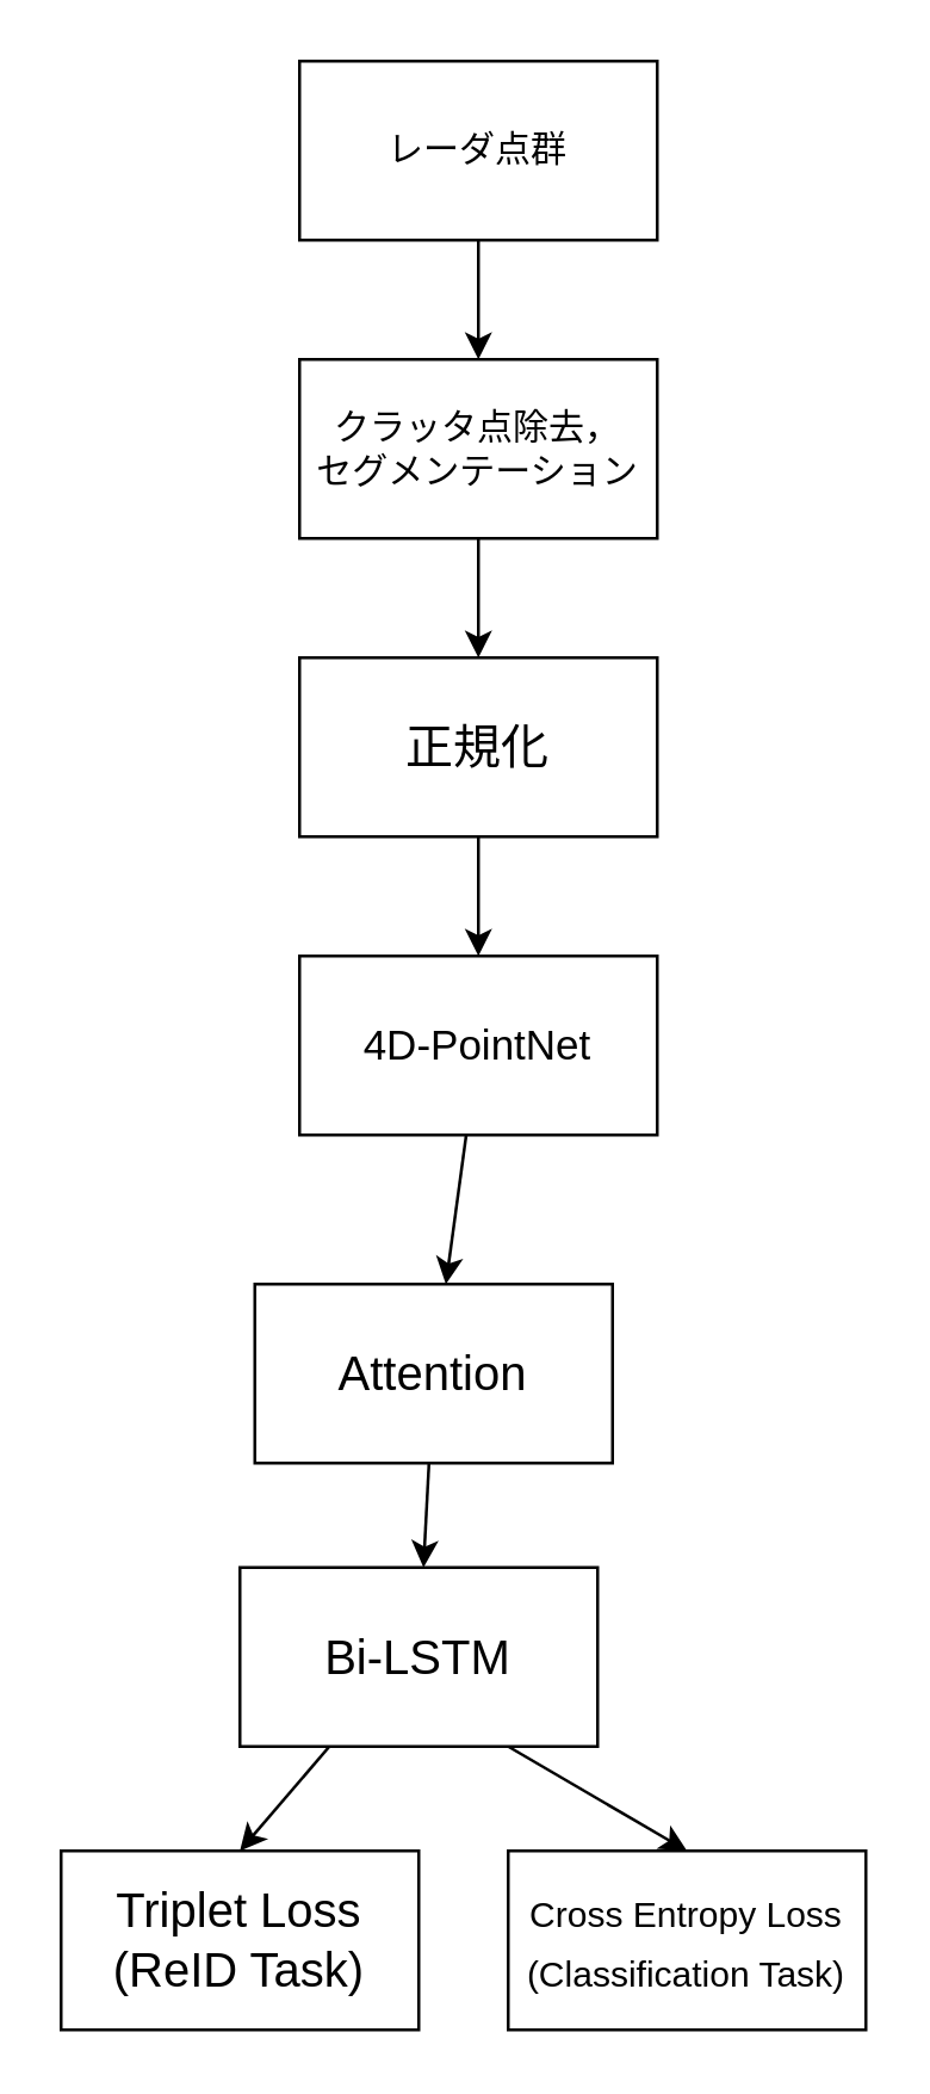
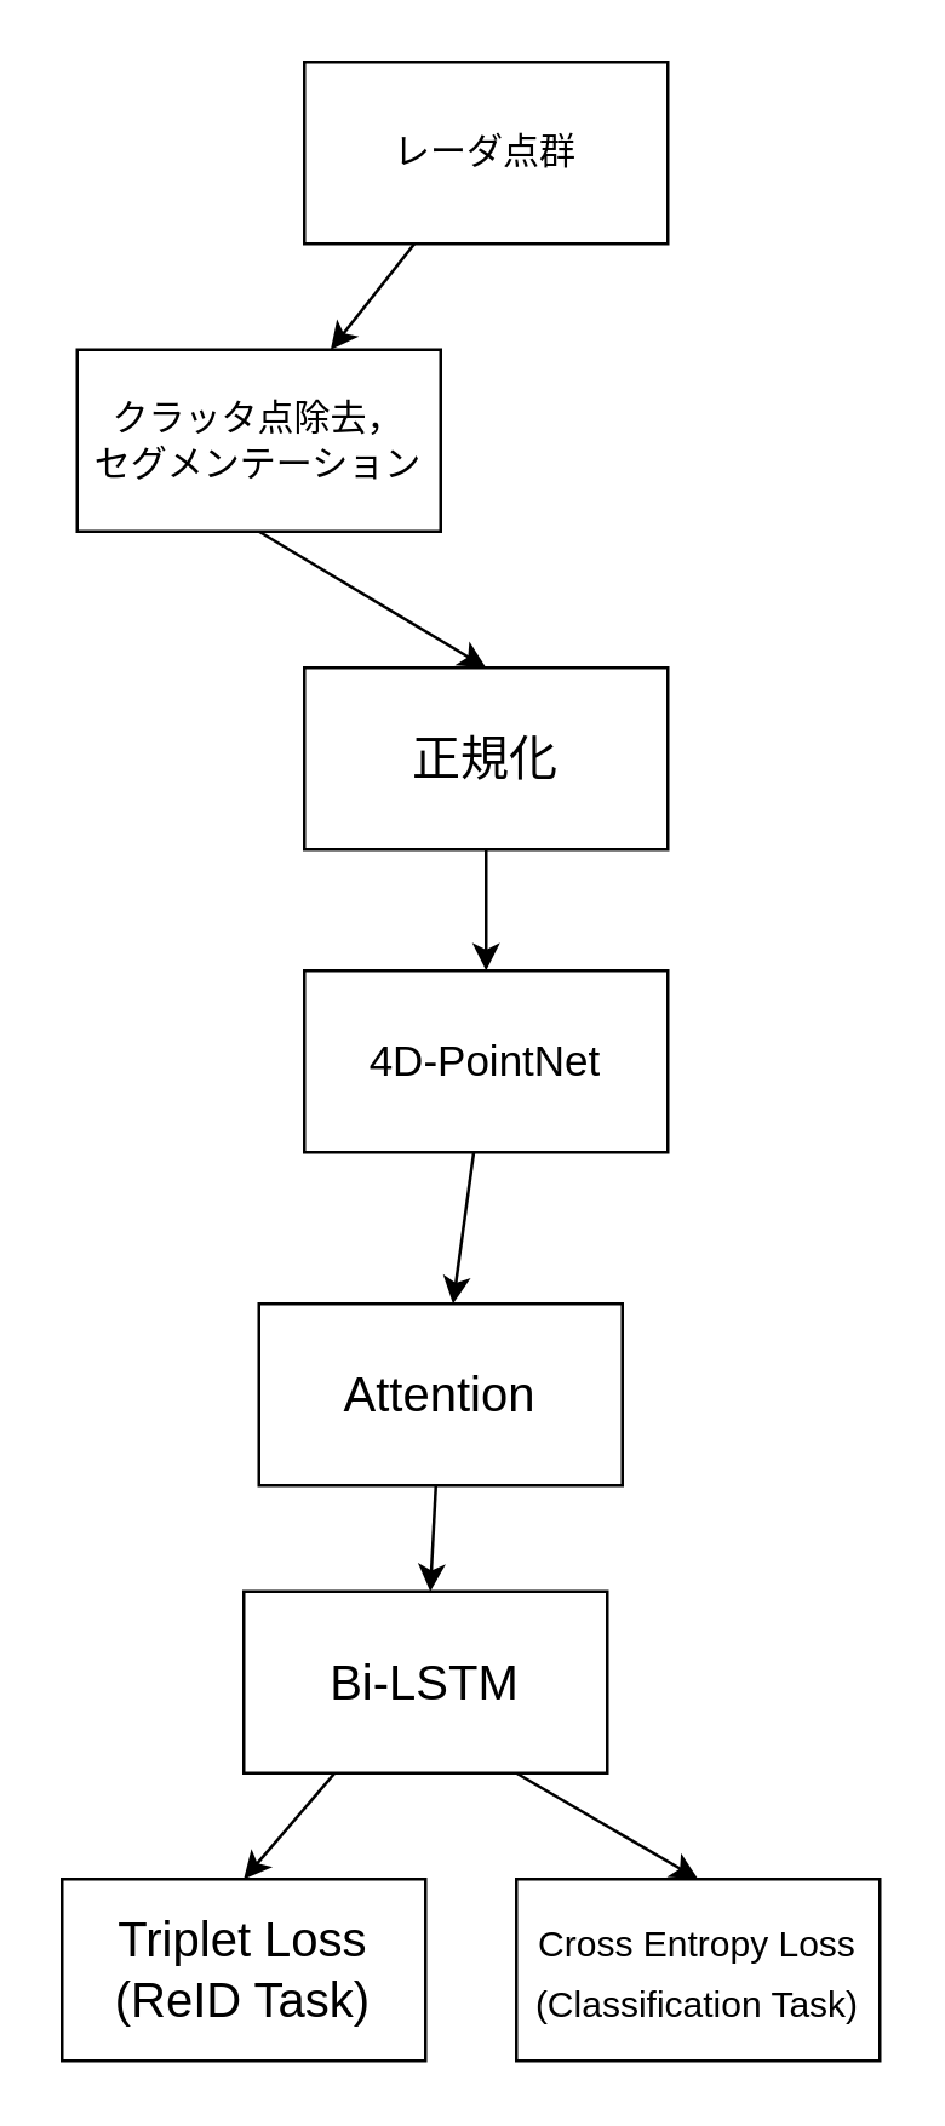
  <mxCell id="0" />
  <mxCell id="1" parent="0" />
  <mxCell id="2" value="" style="edgeStyle=none;html=1;fontSize=16;" parent="1" source="3" target="5" edge="1"><mxGeometry relative="1" as="geometry" /></mxCell>
  <mxCell id="3" value="&lt;font style=&quot;font-size: 16px&quot;&gt;正規化&lt;/font&gt;" style="rounded=0;whiteSpace=wrap;html=1;" parent="1" vertex="1"><mxGeometry x="100" y="220" width="120" height="60" as="geometry" /></mxCell>
  <mxCell id="4" value="" style="edgeStyle=none;html=1;fontSize=16;" parent="1" source="5" target="11" edge="1"><mxGeometry relative="1" as="geometry" /></mxCell>
  <mxCell id="5" value="&lt;font style=&quot;font-size: 14px&quot;&gt;4D-PointNet&lt;/font&gt;" style="whiteSpace=wrap;html=1;rounded=0;" parent="1" vertex="1"><mxGeometry x="100" y="320" width="120" height="60" as="geometry" /></mxCell>
  <mxCell id="6" style="edgeStyle=none;html=1;exitX=0.5;exitY=1;exitDx=0;exitDy=0;entryX=0.5;entryY=0;entryDx=0;entryDy=0;fontSize=16;" parent="1" source="7" target="3" edge="1"><mxGeometry relative="1" as="geometry" /></mxCell>
- <mxCell id="7" value="クラッタ点除去，&lt;br&gt;セグメンテーション" style="whiteSpace=wrap;html=1;rounded=0;" parent="1" vertex="1"><mxGeometry x="100" y="120" width="120" height="60" as="geometry" /></mxCell>
+ <mxCell id="7" value="クラッタ点除去，&lt;br&gt;セグメンテーション" style="whiteSpace=wrap;html=1;rounded=0;" parent="1" vertex="1"><mxGeometry x="25" y="115" width="120" height="60" as="geometry" /></mxCell>
  <mxCell id="8" value="" style="edgeStyle=none;html=1;" parent="1" source="9" target="7" edge="1"><mxGeometry relative="1" as="geometry" /></mxCell>
  <mxCell id="9" value="&lt;span&gt;レーダ点群&lt;/span&gt;" style="whiteSpace=wrap;html=1;rounded=0;" parent="1" vertex="1"><mxGeometry x="100" width="120" height="60" as="geometry" y="20" /></mxCell>
  <mxCell id="10" value="" style="edgeStyle=none;html=1;fontSize=14;" parent="1" source="11" target="14" edge="1"><mxGeometry relative="1" as="geometry" /></mxCell>
  <mxCell id="11" value="&lt;font style=&quot;font-size: 16px&quot;&gt;Attention&lt;/font&gt;" style="whiteSpace=wrap;html=1;rounded=0;" parent="1" vertex="1"><mxGeometry x="85" y="430" width="120" height="60" as="geometry" /></mxCell>
  <mxCell id="12" style="edgeStyle=none;html=1;exitX=0.25;exitY=1;exitDx=0;exitDy=0;entryX=0.5;entryY=0;entryDx=0;entryDy=0;" edge="1" parent="1" source="14" target="15"><mxGeometry relative="1" as="geometry" /></mxCell>
  <mxCell id="13" style="edgeStyle=none;html=1;exitX=0.75;exitY=1;exitDx=0;exitDy=0;entryX=0.5;entryY=0;entryDx=0;entryDy=0;" edge="1" parent="1" source="14" target="16"><mxGeometry relative="1" as="geometry" /></mxCell>
  <mxCell id="14" value="&lt;font style=&quot;font-size: 16px&quot;&gt;Bi-LSTM&lt;/font&gt;" style="whiteSpace=wrap;html=1;rounded=0;" parent="1" vertex="1"><mxGeometry x="80" y="525" width="120" height="60" as="geometry" /></mxCell>
  <mxCell id="15" value="Triplet Loss&lt;br&gt;(ReID Task)" style="rounded=0;whiteSpace=wrap;html=1;fontSize=16;" parent="1" vertex="1"><mxGeometry x="20" y="620" width="120" height="60" as="geometry" /></mxCell>
  <mxCell id="16" value="&lt;font style=&quot;font-size: 12px&quot;&gt;&lt;span&gt;Cross Entropy Loss&lt;/span&gt;&lt;br&gt;&lt;font style=&quot;font-size: 12px&quot;&gt;(Classification Task)&lt;/font&gt;&lt;br&gt;&lt;/font&gt;" style="rounded=0;whiteSpace=wrap;html=1;fontSize=16;" parent="1" vertex="1"><mxGeometry x="170" y="620" width="120" height="60" as="geometry" /></mxCell>
